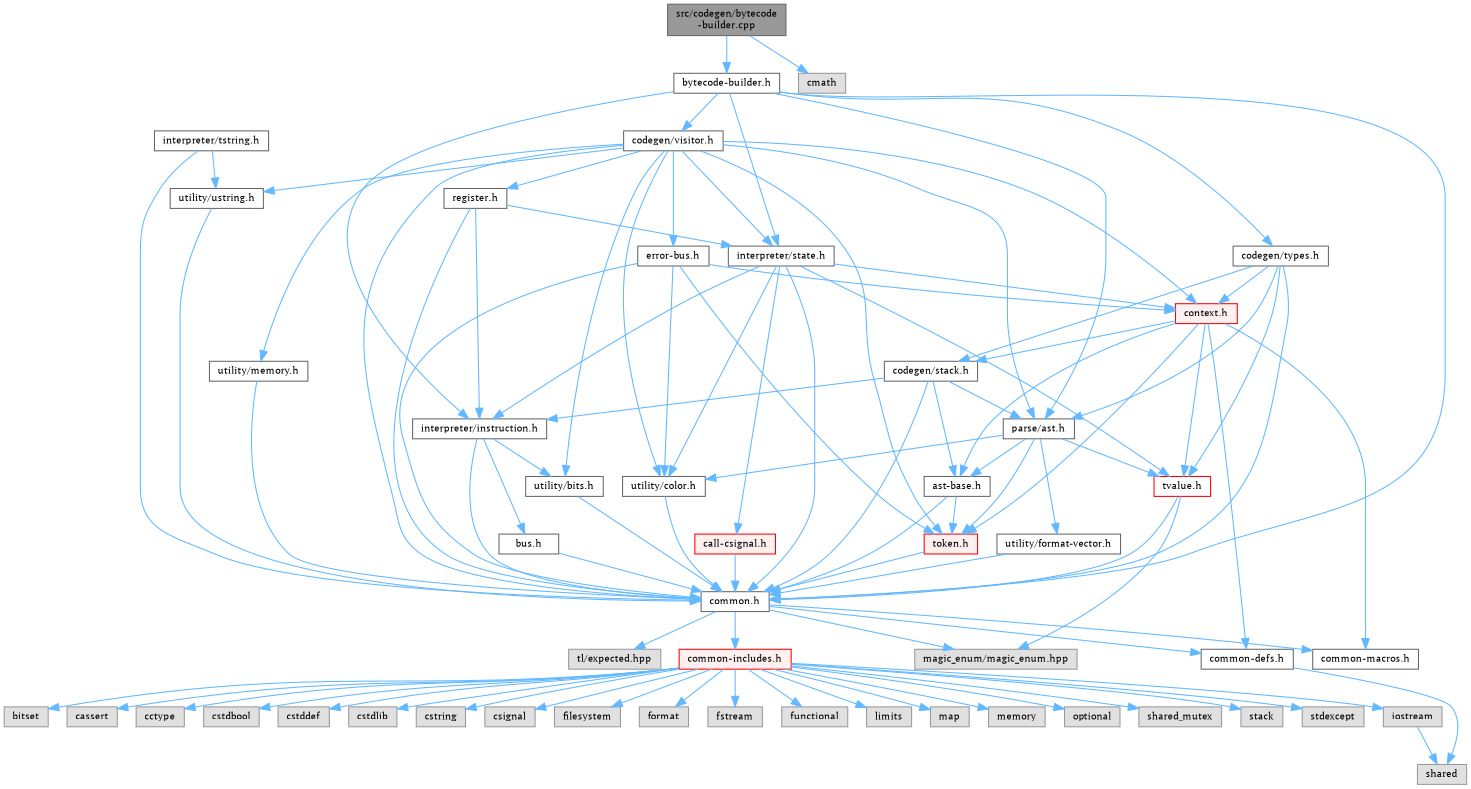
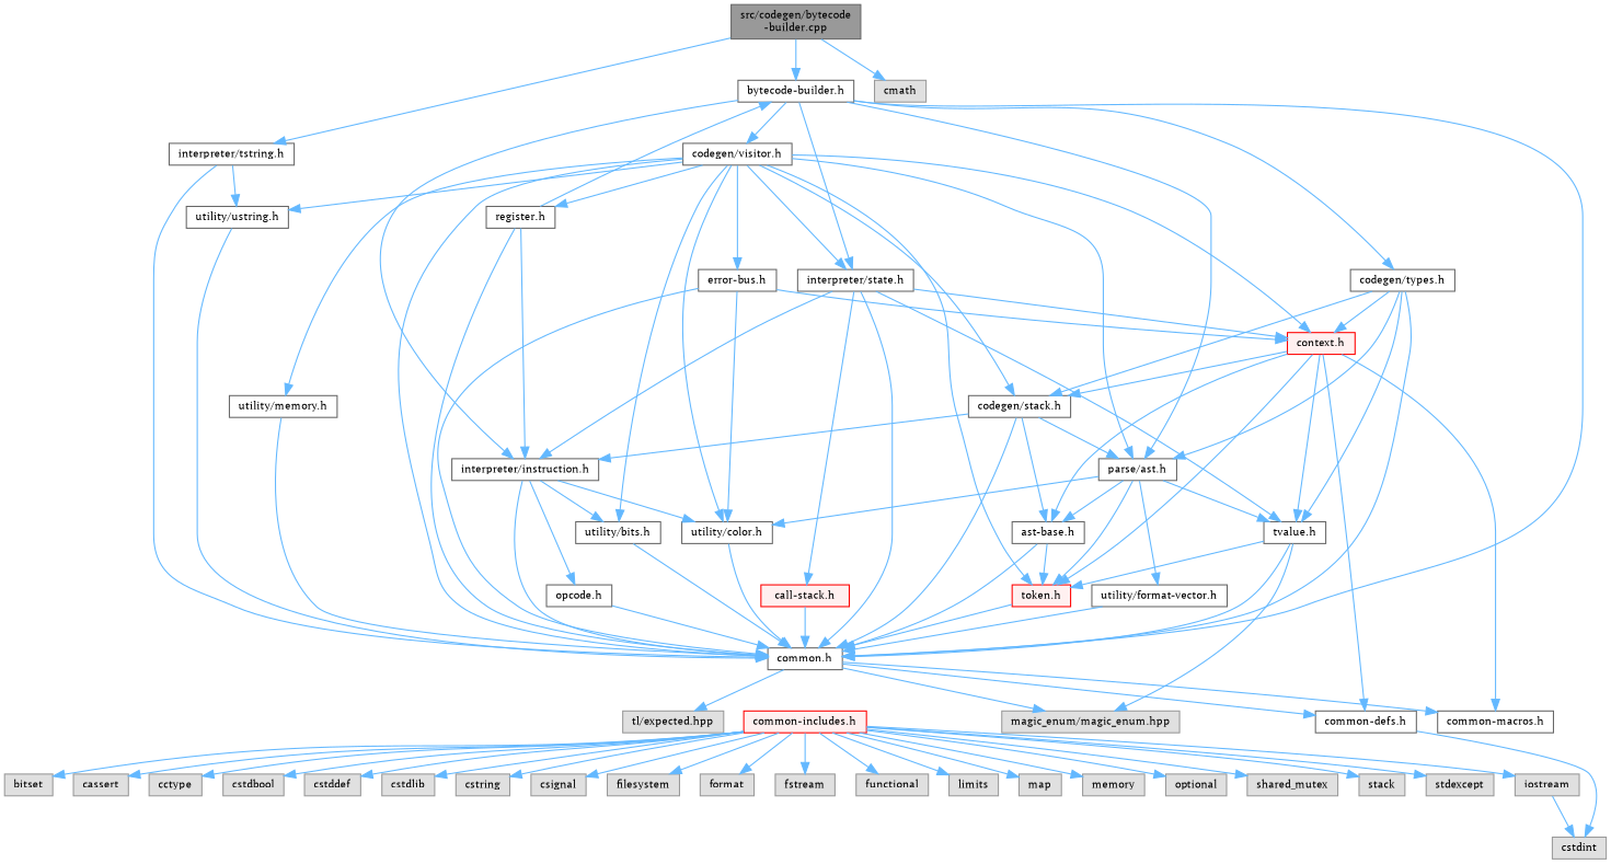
  digraph {
    fontname="PT Serif"
    node [color=grey60 fillcolor="#E0E0E0" fontname="PT Serif" fontsize=10 shape=box style=filled]
    edge [color=steelblue1 fontname="PT Serif" fontsize=10 labelfontname=Helvetica labelfontsize=10 style=solid]
    n1 [color=gray40 fillcolor=grey60 fontcolor=black height=0.2 label="src/codegen/bytecode\l-builder.cpp" width=0.4]
    n2 [color=grey40 fillcolor=white height=0.2 label="bytecode-builder.h" width=0.4]
    n3 [color=grey40 fillcolor=white height=0.2 label="interpreter/tstring.h" width=0.4]
    n4 [height=0.2 label=cmath width=0.4]
    n5 [color=grey40 fillcolor=white height=0.2 label="common.h" width=0.4]
    n6 [color=grey40 fillcolor=white height=0.2 label="parse/ast.h" width=0.4]
    n7 [color=grey40 fillcolor=white height=0.2 label="codegen/visitor.h" width=0.4]
    n8 [color=grey40 fillcolor=white height=0.2 label="interpreter/instruction.h" width=0.4]
    n9 [color=grey40 fillcolor=white height=0.2 label="interpreter/state.h" width=0.4]
    n10 [color=grey40 fillcolor=white height=0.2 label="codegen/types.h" width=0.4]
    n11 [color=grey40 fillcolor=white height=0.2 label="utility/ustring.h" width=0.4]
    n12 [height=0.2 label="tl/expected.hpp" width=0.4]
    n13 [height=0.2 label="magic_enum/magic_enum.hpp" width=0.4]
    n14 [color=grey40 fillcolor=white height=0.2 label="common-defs.h" width=0.4]
    n15 [color=grey40 fillcolor=white height=0.2 label="common-macros.h" width=0.4]
    n16 [color=red fillcolor="#FFF0F0" height=0.2 label="common-includes.h" width=0.4]
-   n17 [color=red fillcolor=white height=0.2 label="tvalue.h" width=0.4]
+   n17 [color=grey40 fillcolor=white height=0.2 label="tvalue.h" width=0.4]
    n18 [color=red fillcolor="#FFF0F0" height=0.2 label="token.h" width=0.4]
    n19 [color=grey40 fillcolor=white height=0.2 label="ast-base.h" width=0.4]
    n20 [color=grey40 fillcolor=white height=0.2 label="utility/color.h" width=0.4]
    n21 [color=grey40 fillcolor=white height=0.2 label="utility/format-vector.h" width=0.4]
    n22 [color=grey40 fillcolor=white height=0.2 label="error-bus.h" width=0.4]
    n23 [color=red fillcolor="#FFF0F0" height=0.2 label="context.h" width=0.4]
    n24 [color=grey40 fillcolor=white height=0.2 label="codegen/stack.h" width=0.4]
    n25 [color=grey40 fillcolor=white height=0.2 label="utility/bits.h" width=0.4]
    n26 [color=grey40 fillcolor=white height=0.2 label="register.h" width=0.4]
    n27 [color=grey40 fillcolor=white height=0.2 label="utility/memory.h" width=0.4]
-   n28 [color=grey40 fillcolor=white height=0.2 label="bus.h" width=0.4]
-   n29 [color=red fillcolor="#FFF0F0" height=0.2 label="call-csignal.h" width=0.4]
-   n30 [height=0.2 label=shared width=0.4]
+   n28 [color=grey40 fillcolor=white height=0.2 label="opcode.h" width=0.4]
+   n29 [color=red fillcolor="#FFF0F0" height=0.2 label="call-stack.h" width=0.4]
+   n30 [height=0.2 label=cstdint width=0.4]
    n31 [height=0.2 label=bitset width=0.4]
    n32 [height=0.2 label=cassert width=0.4]
    n33 [height=0.2 label=cctype width=0.4]
    n34 [height=0.2 label=cstdbool width=0.4]
    n35 [height=0.2 label=cstddef width=0.4]
    n36 [height=0.2 label=cstdlib width=0.4]
    n37 [height=0.2 label=cstring width=0.4]
    n38 [height=0.2 label=csignal width=0.4]
    n39 [height=0.2 label=filesystem width=0.4]
    n40 [height=0.2 label=format width=0.4]
    n41 [height=0.2 label=fstream width=0.4]
    n42 [height=0.2 label=functional width=0.4]
    n43 [height=0.2 label=iostream width=0.4]
    n44 [height=0.2 label=limits width=0.4]
    n45 [height=0.2 label=map width=0.4]
    n46 [height=0.2 label=memory width=0.4]
    n47 [height=0.2 label=optional width=0.4]
    n48 [height=0.2 label=shared_mutex width=0.4]
    n49 [height=0.2 label=stack width=0.4]
    n50 [height=0.2 label=stdexcept width=0.4]
    n1 -> n2
+   n1 -> n3
    n1 -> n4
    n2 -> n5
    n2 -> n6
    n2 -> n7
    n2 -> n8
    n2 -> n9
    n2 -> n10
    n3 -> n5
    n3 -> n11
    n5 -> n12
    n5 -> n13
    n5 -> n14
    n5 -> n15
-   n5 -> n16
    n6 -> n17
    n6 -> n18
    n6 -> n19
    n6 -> n20
    n6 -> n21
    n7 -> n5
    n7 -> n6
    n7 -> n9
    n7 -> n11
    n7 -> n18
    n7 -> n20
    n7 -> n22
    n7 -> n23
+   n7 -> n24
    n7 -> n25
    n7 -> n26
    n7 -> n27
    n8 -> n5
-   n9 -> n20
+   n8 -> n20
    n8 -> n25
    n8 -> n28
    n9 -> n5
    n9 -> n8
    n9 -> n17
    n9 -> n23
    n9 -> n29
    n10 -> n5
    n10 -> n6
    n10 -> n17
    n10 -> n23
    n10 -> n24
    n11 -> n5
    n14 -> n30
    n16 -> n31
    n16 -> n32
    n16 -> n33
    n16 -> n34
    n16 -> n35
    n16 -> n36
    n16 -> n37
    n16 -> n38
    n16 -> n39
    n16 -> n40
    n16 -> n41
    n16 -> n42
    n16 -> n43
    n16 -> n44
    n16 -> n45
    n16 -> n46
    n16 -> n47
    n16 -> n48
    n16 -> n49
    n16 -> n50
    n17 -> n5
    n17 -> n13
    n18 -> n5
    n19 -> n5
    n19 -> n18
    n20 -> n5
    n21 -> n5
    n22 -> n5
-   n22 -> n18
+   n17 -> n18
    n22 -> n20
    n22 -> n23
    n23 -> n14
    n23 -> n15
    n23 -> n17
    n23 -> n18
    n23 -> n19
    n23 -> n24
    n24 -> n5
    n24 -> n6
    n24 -> n8
    n24 -> n19
    n25 -> n5
    n26 -> n5
    n26 -> n8
-   n26 -> n9
+   n26 -> n2
    n27 -> n5
    n28 -> n5
    n29 -> n5
    n43 -> n30
  }
